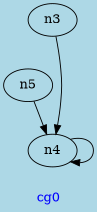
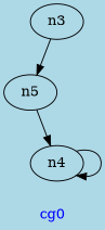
  digraph {
    bgcolor=lightblue
    fontcolor=blue
    label=cg0
    n3
    n5
    n4
-   n3 -> n4
+   n3 -> n5
    n5 -> n4
    n4 -> n4
  }
